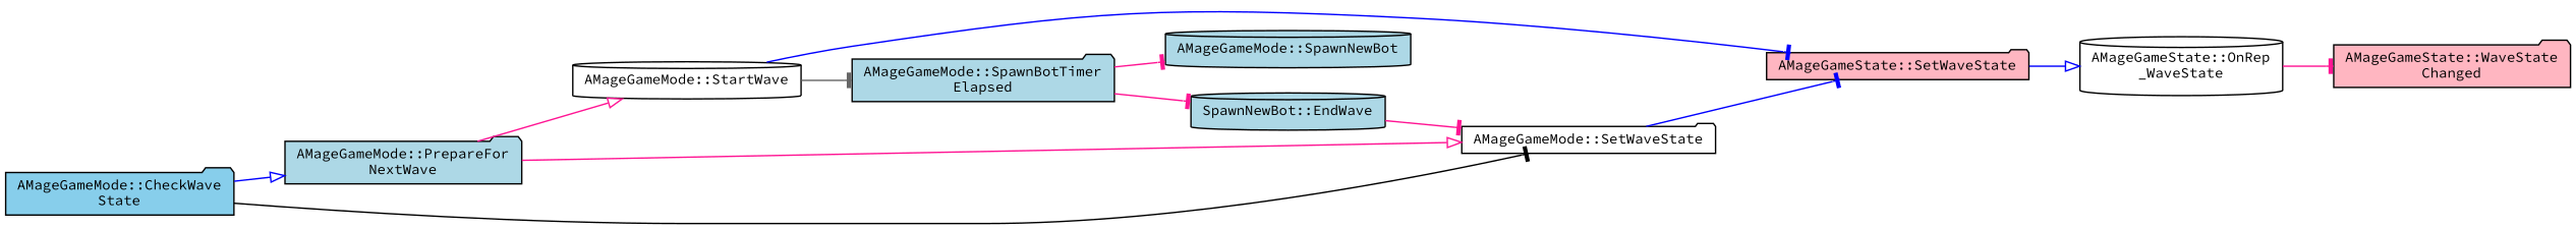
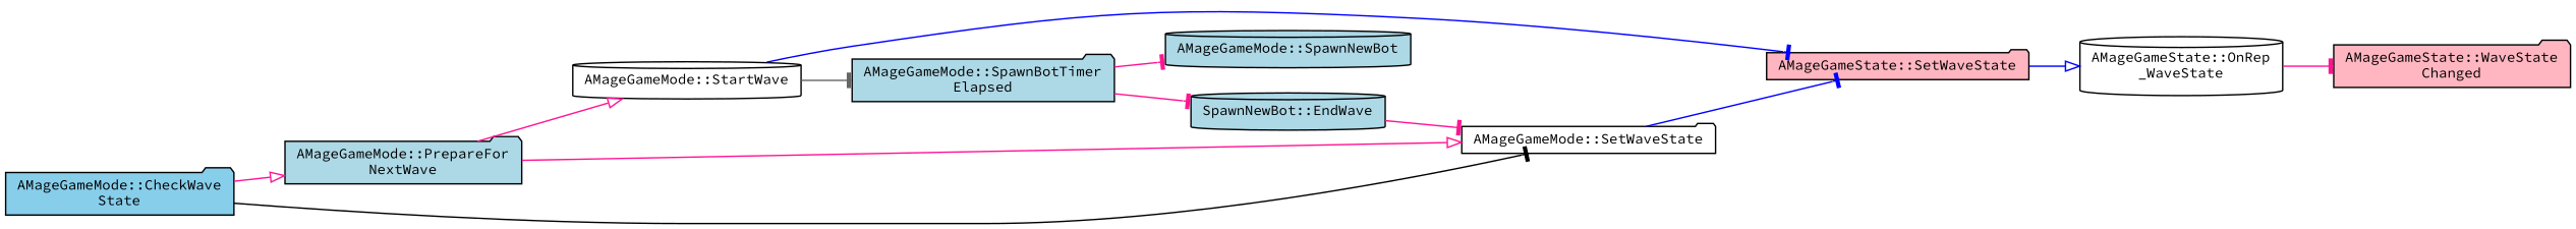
  digraph {
    fontname="Source Code Pro"
    rankdir=LR
    node [color=black fillcolor=lightblue fontname="Source Code Pro" fontsize=10 shape=folder style=filled]
    edge [arrowhead=tee color=deeppink fontname="Source Code Pro" fontsize=10 labelfontname=Helvetica labelfontsize=10 style=solid]
    n1 [fillcolor=skyblue fontcolor=black height=0.2 label="AMageGameMode::CheckWave\lState" width=0.4]
    n2 [height=0.2 label="AMageGameMode::PrepareFor\lNextWave" width=0.4]
    n3 [fillcolor=white height=0.2 label="AMageGameMode::SetWaveState" width=0.4]
    n4 [fillcolor=white height=0.2 label="AMageGameMode::StartWave" shape=cylinder width=0.4]
    n5 [fillcolor=lightpink height=0.2 label="AMageGameState::SetWaveState" width=0.4]
    n6 [height=0.2 label="AMageGameMode::SpawnBotTimer\lElapsed" width=0.4]
    n7 [fillcolor=white height=0.2 label="AMageGameState::OnRep\l_WaveState" shape=cylinder width=0.4]
    n8 [fillcolor=lightpink height=0.2 label="AMageGameState::WaveState\lChanged" width=0.4]
    n9 [height=0.2 label="SpawnNewBot::EndWave" shape=cylinder width=0.4]
    n10 [height=0.2 label="AMageGameMode::SpawnNewBot" shape=cylinder width=0.4]
-   n1 -> n2 [arrowhead=onormal color=blue]
+   n1 -> n2 [arrowhead=onormal]
    n1 -> n3 [color=black]
    n2 -> n3 [arrowhead=onormal]
    n2 -> n4 [arrowhead=onormal]
    n3 -> n5 [color=blue]
    n4 -> n5 [color=blue]
    n4 -> n6 [color=gray40]
    n5 -> n7 [arrowhead=onormal color=blue]
    n6 -> n9
    n6 -> n10
    n7 -> n8
    n9 -> n3
  }
